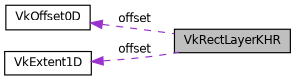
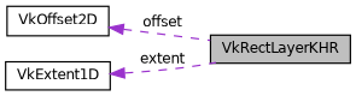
  digraph {
    rankdir=LR
    node [color=black fillcolor=white fontname=Helvetica fontsize=10 shape=record style=filled]
    edge [color=darkorchid3 dir=back fontname=Helvetica fontsize=10 labelfontname=Helvetica labelfontsize=10 style=dashed]
    n1 [fillcolor=grey75 fontcolor=black height=0.2 label=VkRectLayerKHR width=0.4]
-   n2 [height=0.2 label=VkOffset0D width=0.4]
+   n2 [height=0.2 label=VkOffset2D width=0.4]
    n3 [height=0.2 label=VkExtent1D width=0.4]
    n2 -> n1 [label=" offset"]
-   n3 -> n1 [label=" offset"]
+   n3 -> n1 [label=" extent"]
  }
